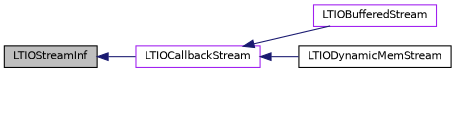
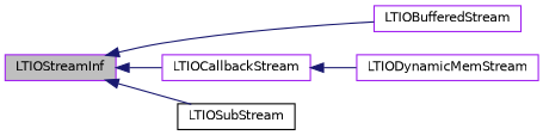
  digraph {
    rankdir=LR
    node [color=black fontname=Helvetica fontsize=10 shape=record]
    edge [color=midnightblue dir=back fontname=Helvetica fontsize=10 labelfontname=Helvetica labelfontsize=10 style=solid]
-   n1 [fillcolor=grey75 fontcolor=black height=0.2 label=LTIOStreamInf style=filled width=0.4]
+   n1 [color=purple fillcolor=grey75 fontcolor=black height=0.2 label=LTIOStreamInf style=filled width=0.4]
    n2 [color=purple height=0.2 label=LTIOBufferedStream width=0.4]
    n3 [color=purple height=0.2 label=LTIOCallbackStream width=0.4]
-   n5 [height=0.2 label=LTIODynamicMemStream width=0.4]
-   n3 -> n2
+   n4 [height=0.2 label=LTIOSubStream width=0.4]
+   n5 [color=purple height=0.2 label=LTIODynamicMemStream width=0.4]
+   n1 -> n2
    n1 -> n3
+   n1 -> n4
    n3 -> n5
  }
